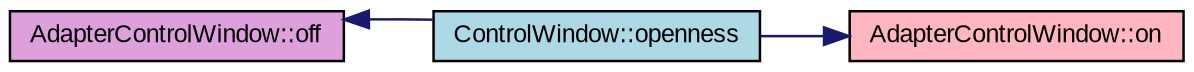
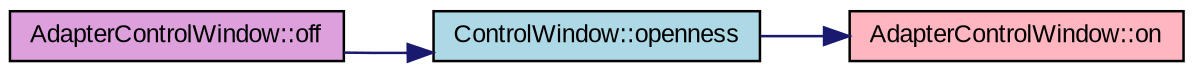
  digraph {
    fontname="Liberation Sans"
    rankdir=RL
    node [color=black fontname="Liberation Sans" fontsize=10 shape=record style=filled]
    edge [color=midnightblue dir=back fontname="Liberation Sans" fontsize=10 labelfontname=Helvetica labelfontsize=10 style=solid]
    n1 [fillcolor=lightblue fontcolor=black height=0.2 label="ControlWindow::openness" width=0.4]
    n2 [fillcolor=plum height=0.2 label="AdapterControlWindow::off" width=0.4]
    n3 [fillcolor=lightpink height=0.2 label="AdapterControlWindow::on" width=0.4]
-   n2 -> n1
+   n1 -> n2
    n3 -> n1
  }
